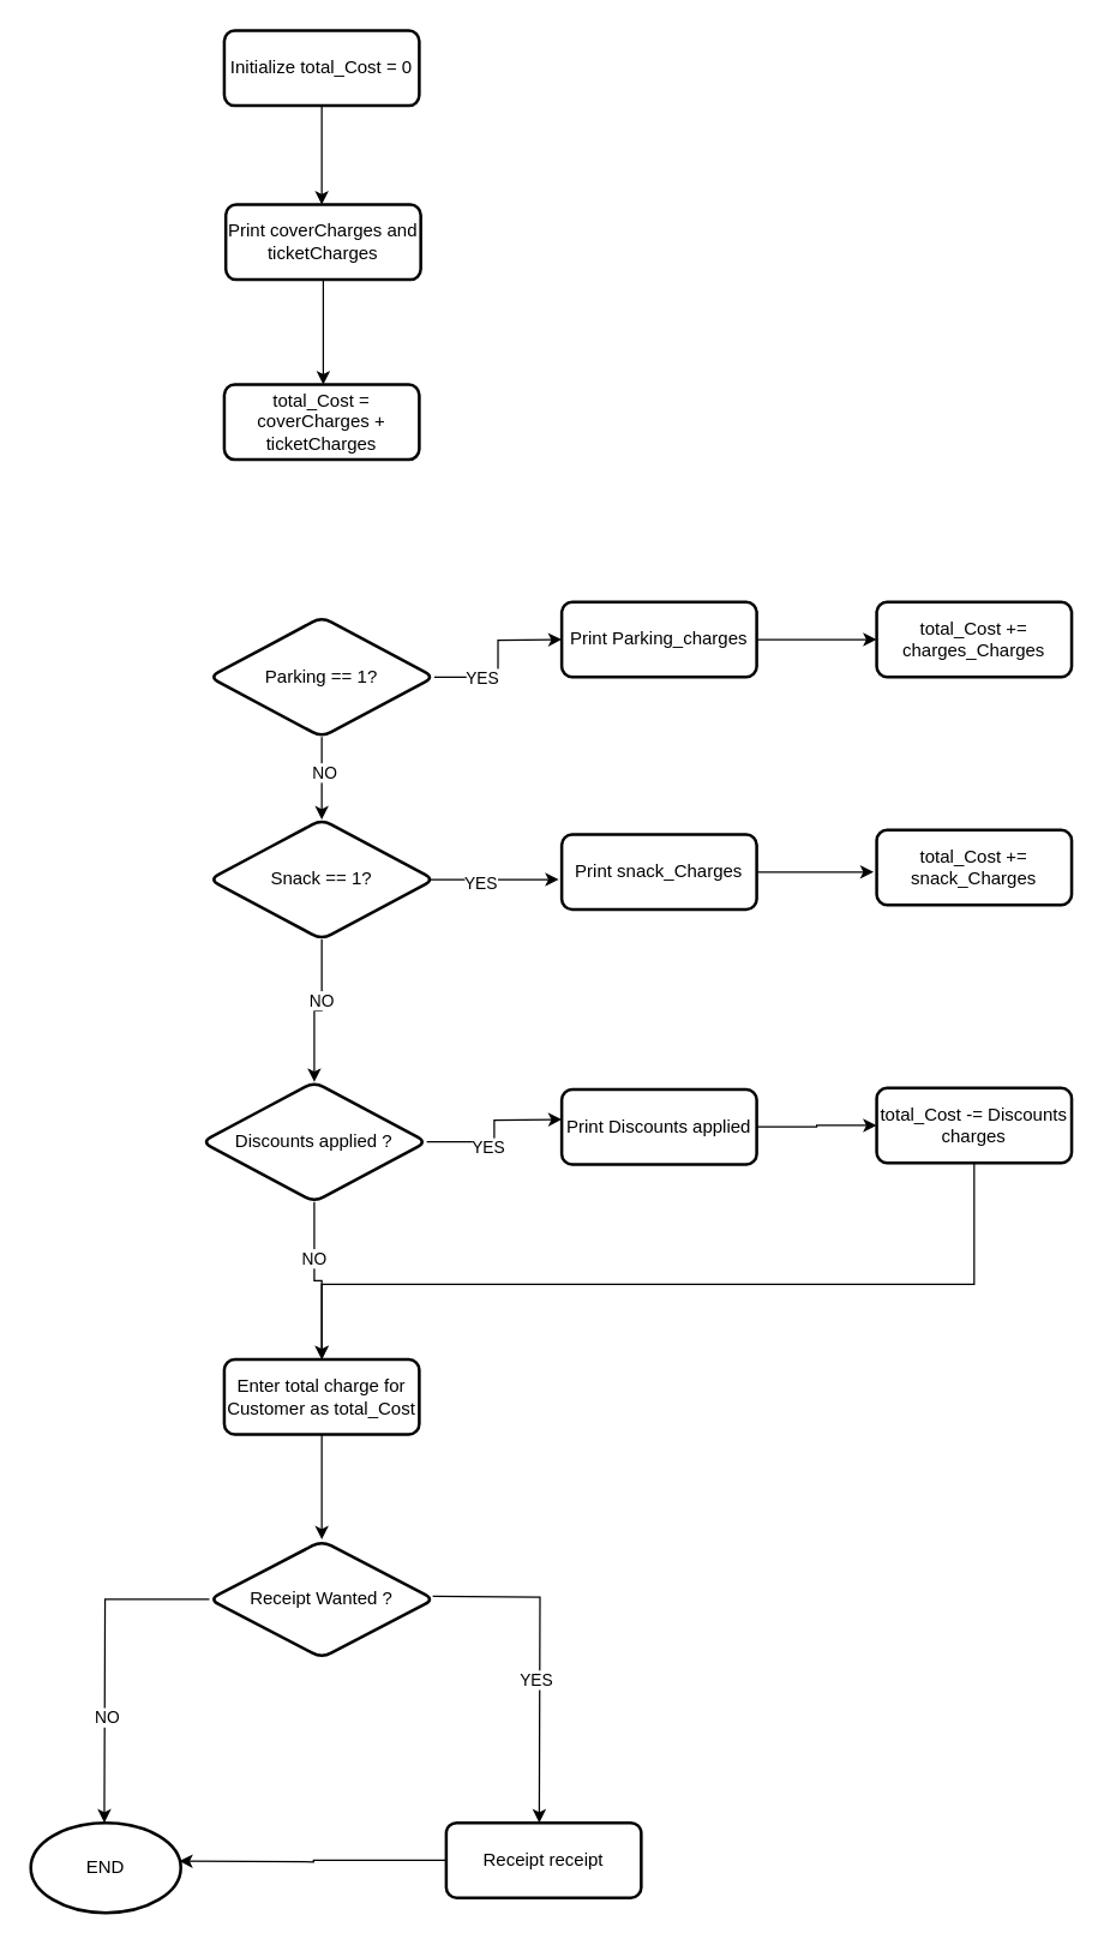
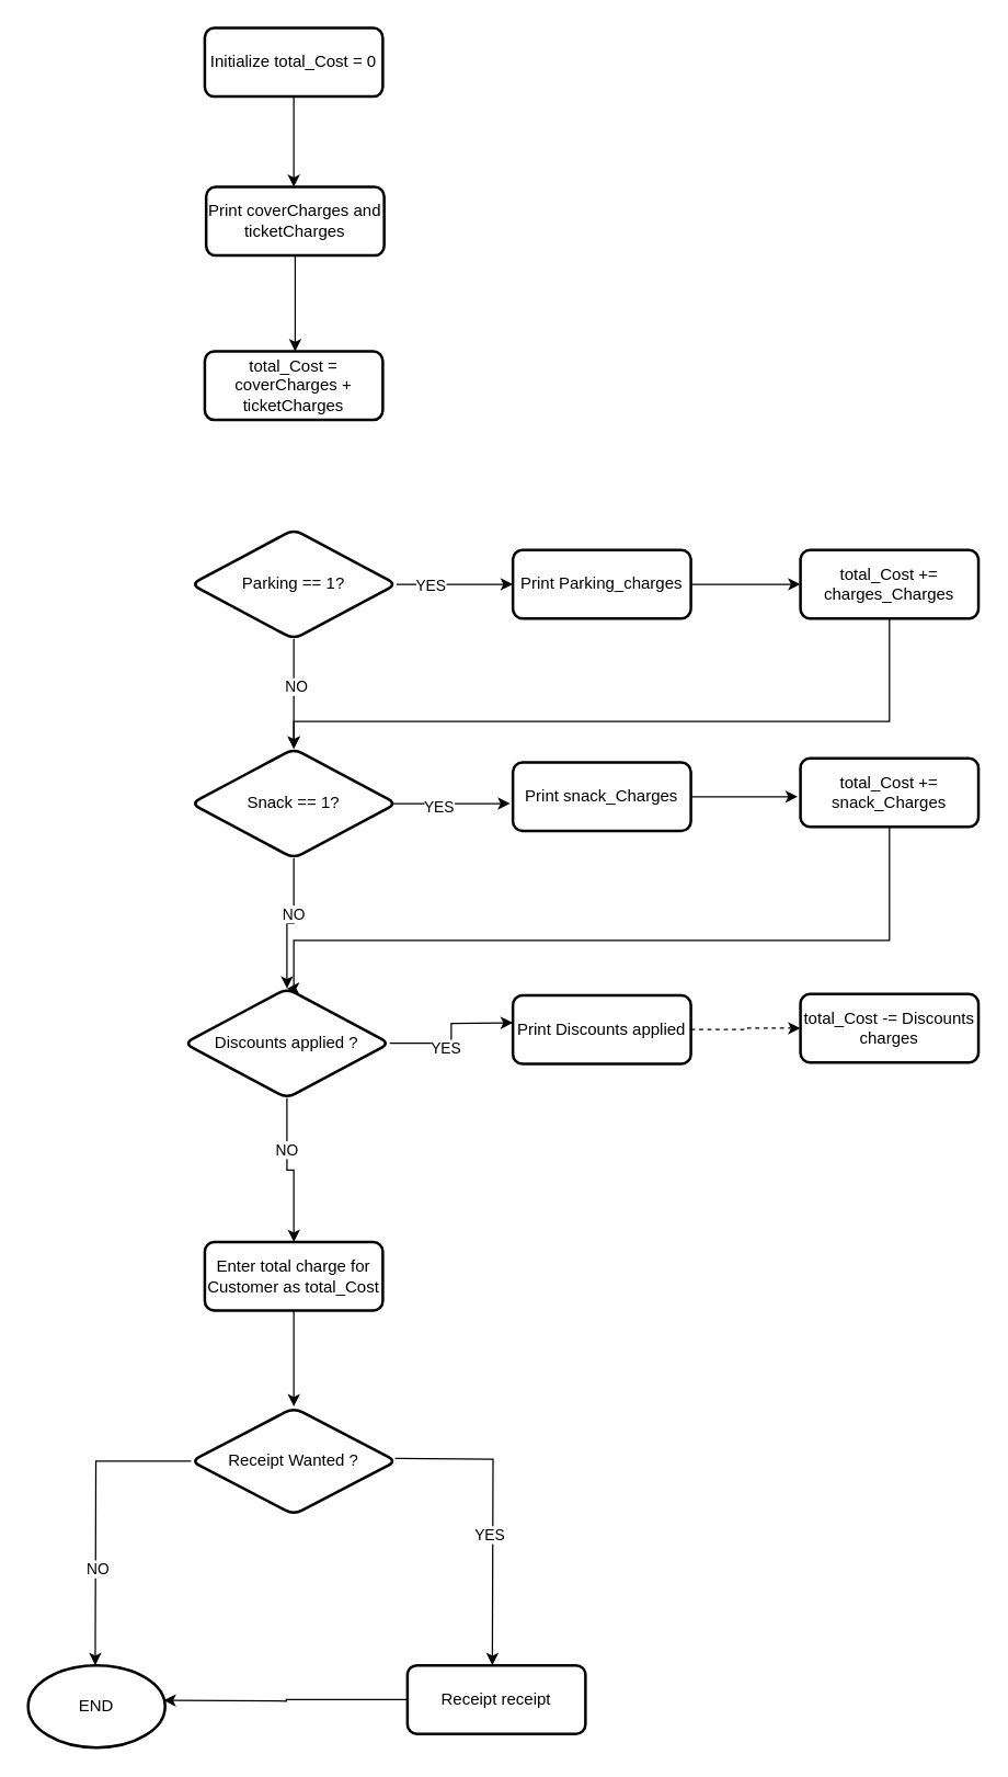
  <mxCell id="0" />
  <mxCell id="1" parent="0" />
  <mxCell id="2" style="edgeStyle=orthogonalEdgeStyle;rounded=0;orthogonalLoop=1;jettySize=auto;html=1;" parent="1" source="3" edge="1"><mxGeometry relative="1" as="geometry"><mxPoint x="214" y="136" as="targetPoint" /></mxGeometry></mxCell>
  <mxCell id="3" value="Initialize total_Cost = 0" style="rounded=1;whiteSpace=wrap;html=1;absoluteArcSize=1;arcSize=14;strokeWidth=2;" parent="1" vertex="1"><mxGeometry x="149" y="20" width="130" height="50" as="geometry" /></mxCell>
  <mxCell id="4" style="edgeStyle=orthogonalEdgeStyle;rounded=0;orthogonalLoop=1;jettySize=auto;html=1;" parent="1" source="5" edge="1"><mxGeometry relative="1" as="geometry"><mxPoint x="215" y="256" as="targetPoint" /></mxGeometry></mxCell>
  <mxCell id="5" value="Print coverCharges and ticketCharges" style="rounded=1;whiteSpace=wrap;html=1;absoluteArcSize=1;arcSize=14;strokeWidth=2;" parent="1" vertex="1"><mxGeometry x="150" y="136" width="130" height="50" as="geometry" /></mxCell>
  <mxCell id="6" value="total_Cost = coverCharges + ticketCharges" style="rounded=1;whiteSpace=wrap;html=1;absoluteArcSize=1;arcSize=14;strokeWidth=2;" vertex="1" parent="1"><mxGeometry x="149" y="256" width="130" height="50" as="geometry" /></mxCell>
  <mxCell id="7" style="edgeStyle=orthogonalEdgeStyle;rounded=0;orthogonalLoop=1;jettySize=auto;html=1;" edge="1" parent="1" source="11"><mxGeometry relative="1" as="geometry"><mxPoint x="214" y="546" as="targetPoint" /></mxGeometry></mxCell>
  <mxCell id="8" value="NO" style="edgeLabel;html=1;align=center;verticalAlign=middle;resizable=0;points=[];" vertex="1" connectable="0" parent="7"><mxGeometry x="-0.155" y="1" relative="1" as="geometry"><mxPoint as="offset" /></mxGeometry></mxCell>
  <mxCell id="9" style="edgeStyle=orthogonalEdgeStyle;rounded=0;orthogonalLoop=1;jettySize=auto;html=1;" edge="1" parent="1" source="11"><mxGeometry relative="1" as="geometry"><mxPoint x="374" y="426" as="targetPoint" /></mxGeometry></mxCell>
  <mxCell id="10" value="YES" style="edgeLabel;html=1;align=center;verticalAlign=middle;resizable=0;points=[];" vertex="1" connectable="0" parent="9"><mxGeometry x="-0.438" relative="1" as="geometry"><mxPoint as="offset" /></mxGeometry></mxCell>
- <mxCell id="11" value="Parking == 1?" style="rhombus;whiteSpace=wrap;html=1;rounded=1;arcSize=14;strokeWidth=2;" vertex="1" parent="1"><mxGeometry x="139" y="411" width="150" height="80" as="geometry" /></mxCell>
+ <mxCell id="11" value="Parking == 1?" style="rhombus;whiteSpace=wrap;html=1;rounded=1;arcSize=14;strokeWidth=2;" vertex="1" parent="1"><mxGeometry x="139" y="386" width="150" height="80" as="geometry" /></mxCell>
  <mxCell id="12" style="edgeStyle=orthogonalEdgeStyle;rounded=0;orthogonalLoop=1;jettySize=auto;html=1;entryX=0.5;entryY=0;entryDx=0;entryDy=0;" edge="1" parent="1" source="16" target="21"><mxGeometry relative="1" as="geometry" /></mxCell>
  <mxCell id="13" value="NO" style="edgeLabel;html=1;align=center;verticalAlign=middle;resizable=0;points=[];" vertex="1" connectable="0" parent="12"><mxGeometry x="-0.196" y="-1" relative="1" as="geometry"><mxPoint as="offset" /></mxGeometry></mxCell>
  <mxCell id="14" style="edgeStyle=orthogonalEdgeStyle;rounded=0;orthogonalLoop=1;jettySize=auto;html=1;entryX=0.154;entryY=0.6;entryDx=0;entryDy=0;entryPerimeter=0;" edge="1" parent="1"><mxGeometry relative="1" as="geometry"><mxPoint x="372.02" y="586" as="targetPoint" /><mxPoint x="267" y="586" as="sourcePoint" /></mxGeometry></mxCell>
  <mxCell id="15" value="YES" style="edgeLabel;html=1;align=center;verticalAlign=middle;resizable=0;points=[];" vertex="1" connectable="0" parent="14"><mxGeometry x="-0.014" y="-5" relative="1" as="geometry"><mxPoint y="-3" as="offset" /></mxGeometry></mxCell>
  <mxCell id="16" value="Snack == 1?" style="rhombus;whiteSpace=wrap;html=1;rounded=1;arcSize=14;strokeWidth=2;" vertex="1" parent="1"><mxGeometry x="139" y="546" width="150" height="80" as="geometry" /></mxCell>
  <mxCell id="17" style="edgeStyle=orthogonalEdgeStyle;rounded=0;orthogonalLoop=1;jettySize=auto;html=1;" edge="1" parent="1" source="21"><mxGeometry relative="1" as="geometry"><mxPoint x="374" y="746" as="targetPoint" /></mxGeometry></mxCell>
  <mxCell id="18" value="YES" style="edgeLabel;html=1;align=center;verticalAlign=middle;resizable=0;points=[];" vertex="1" connectable="0" parent="17"><mxGeometry x="-0.238" y="-3" relative="1" as="geometry"><mxPoint as="offset" /></mxGeometry></mxCell>
  <mxCell id="19" style="edgeStyle=orthogonalEdgeStyle;rounded=0;orthogonalLoop=1;jettySize=auto;html=1;entryX=0.5;entryY=0;entryDx=0;entryDy=0;" edge="1" parent="1" source="21" target="35"><mxGeometry relative="1" as="geometry" /></mxCell>
  <mxCell id="20" value="NO" style="edgeLabel;html=1;align=center;verticalAlign=middle;resizable=0;points=[];" vertex="1" connectable="0" parent="19"><mxGeometry x="-0.333" y="-1" relative="1" as="geometry"><mxPoint as="offset" /></mxGeometry></mxCell>
  <mxCell id="21" value="Discounts applied ?" style="rhombus;whiteSpace=wrap;html=1;rounded=1;arcSize=14;strokeWidth=2;" vertex="1" parent="1"><mxGeometry x="134" y="721" width="150" height="80" as="geometry" /></mxCell>
  <mxCell id="22" style="edgeStyle=orthogonalEdgeStyle;rounded=0;orthogonalLoop=1;jettySize=auto;html=1;" edge="1" parent="1" source="23"><mxGeometry relative="1" as="geometry"><mxPoint x="584" y="426" as="targetPoint" /></mxGeometry></mxCell>
  <mxCell id="23" value="Print Parking_charges" style="rounded=1;whiteSpace=wrap;html=1;absoluteArcSize=1;arcSize=14;strokeWidth=2;" vertex="1" parent="1"><mxGeometry x="374" y="401" width="130" height="50" as="geometry" /></mxCell>
+ <mxCell id="24" style="edgeStyle=orthogonalEdgeStyle;rounded=0;orthogonalLoop=1;jettySize=auto;html=1;entryX=0.5;entryY=0;entryDx=0;entryDy=0;" edge="1" parent="1" source="25" target="16"><mxGeometry relative="1" as="geometry"><Array as="points"><mxPoint x="649" y="526" /><mxPoint x="214" y="526" /></Array></mxGeometry></mxCell>
  <mxCell id="25" value="total_Cost += charges_Charges" style="rounded=1;whiteSpace=wrap;html=1;absoluteArcSize=1;arcSize=14;strokeWidth=2;" vertex="1" parent="1"><mxGeometry x="584" y="401" width="130" height="50" as="geometry" /></mxCell>
  <mxCell id="26" style="edgeStyle=orthogonalEdgeStyle;rounded=0;orthogonalLoop=1;jettySize=auto;html=1;entryX=0.077;entryY=0.56;entryDx=0;entryDy=0;entryPerimeter=0;" edge="1" parent="1"><mxGeometry relative="1" as="geometry"><mxPoint x="582.01" y="581" as="targetPoint" /><mxPoint x="492" y="581" as="sourcePoint" /></mxGeometry></mxCell>
  <mxCell id="27" value="Print snack_Charges" style="rounded=1;whiteSpace=wrap;html=1;absoluteArcSize=1;arcSize=14;strokeWidth=2;" vertex="1" parent="1"><mxGeometry x="374" y="556" width="130" height="50" as="geometry" /></mxCell>
+ <mxCell id="28" style="edgeStyle=orthogonalEdgeStyle;rounded=0;orthogonalLoop=1;jettySize=auto;html=1;entryX=0.5;entryY=0;entryDx=0;entryDy=0;" edge="1" parent="1" source="29" target="21"><mxGeometry relative="1" as="geometry"><mxPoint x="214" y="686" as="targetPoint" /><Array as="points"><mxPoint x="649" y="686" /><mxPoint x="214" y="686" /></Array></mxGeometry></mxCell>
  <mxCell id="29" value="total_Cost += snack_Charges" style="rounded=1;whiteSpace=wrap;html=1;absoluteArcSize=1;arcSize=14;strokeWidth=2;" vertex="1" parent="1"><mxGeometry x="584" y="553" width="130" height="50" as="geometry" /></mxCell>
- <mxCell id="30" value="" style="edgeStyle=orthogonalEdgeStyle;rounded=0;orthogonalLoop=1;jettySize=auto;html=1;" edge="1" parent="1" source="31" target="33"><mxGeometry relative="1" as="geometry" /></mxCell>
+ <mxCell id="30" value="" style="edgeStyle=orthogonalEdgeStyle;rounded=0;orthogonalLoop=1;jettySize=auto;html=1;dashed=1;" edge="1" parent="1" source="31" target="33"><mxGeometry relative="1" as="geometry" /></mxCell>
  <mxCell id="31" value="Print Discounts applied" style="rounded=1;whiteSpace=wrap;html=1;absoluteArcSize=1;arcSize=14;strokeWidth=2;" vertex="1" parent="1"><mxGeometry x="374" y="726" width="130" height="50" as="geometry" /></mxCell>
- <mxCell id="32" style="edgeStyle=orthogonalEdgeStyle;rounded=0;orthogonalLoop=1;jettySize=auto;html=1;entryX=0.5;entryY=0;entryDx=0;entryDy=0;" edge="1" parent="1" source="33" target="35"><mxGeometry relative="1" as="geometry"><Array as="points"><mxPoint x="649" y="856" /><mxPoint x="214" y="856" /></Array></mxGeometry></mxCell>
  <mxCell id="33" value="total_Cost -= Discounts charges" style="rounded=1;whiteSpace=wrap;html=1;absoluteArcSize=1;arcSize=14;strokeWidth=2;" vertex="1" parent="1"><mxGeometry x="584" y="725" width="130" height="50" as="geometry" /></mxCell>
  <mxCell id="34" style="edgeStyle=orthogonalEdgeStyle;rounded=0;orthogonalLoop=1;jettySize=auto;html=1;" edge="1" parent="1" source="35"><mxGeometry relative="1" as="geometry"><mxPoint x="214" y="1026" as="targetPoint" /></mxGeometry></mxCell>
  <mxCell id="35" value="Enter total charge for Customer as total_Cost" style="rounded=1;whiteSpace=wrap;html=1;absoluteArcSize=1;arcSize=14;strokeWidth=2;" vertex="1" parent="1"><mxGeometry x="149" y="906" width="130" height="50" as="geometry" /></mxCell>
  <mxCell id="36" style="edgeStyle=orthogonalEdgeStyle;rounded=0;orthogonalLoop=1;jettySize=auto;html=1;" edge="1" parent="1" source="40"><mxGeometry relative="1" as="geometry"><mxPoint x="69" y="1215" as="targetPoint" /></mxGeometry></mxCell>
  <mxCell id="37" value="NO" style="edgeLabel;html=1;align=center;verticalAlign=middle;resizable=0;points=[];" vertex="1" connectable="0" parent="36"><mxGeometry x="0.354" y="1" relative="1" as="geometry"><mxPoint as="offset" /></mxGeometry></mxCell>
  <mxCell id="38" style="edgeStyle=orthogonalEdgeStyle;rounded=0;orthogonalLoop=1;jettySize=auto;html=1;" edge="1" parent="1"><mxGeometry relative="1" as="geometry"><mxPoint x="359" y="1215" as="targetPoint" /><mxPoint x="288" y="1064" as="sourcePoint" /></mxGeometry></mxCell>
  <mxCell id="39" value="YES" style="edgeLabel;html=1;align=center;verticalAlign=middle;resizable=0;points=[];" vertex="1" connectable="0" parent="38"><mxGeometry x="0.141" y="-3" relative="1" as="geometry"><mxPoint as="offset" /></mxGeometry></mxCell>
  <mxCell id="40" value="Receipt Wanted ?" style="rhombus;whiteSpace=wrap;html=1;rounded=1;arcSize=14;strokeWidth=2;" vertex="1" parent="1"><mxGeometry x="139" y="1027" width="150" height="78" as="geometry" /></mxCell>
  <mxCell id="41" value="Receipt receipt" style="rounded=1;whiteSpace=wrap;html=1;absoluteArcSize=1;arcSize=14;strokeWidth=2;" vertex="1" parent="1"><mxGeometry x="297" y="1215" width="130" height="50" as="geometry" /></mxCell>
  <mxCell id="42" value="END" style="strokeWidth=2;html=1;shape=mxgraph.flowchart.start_1;whiteSpace=wrap;" vertex="1" parent="1"><mxGeometry x="20" y="1215" width="100" height="60" as="geometry" /></mxCell>
  <mxCell id="43" style="edgeStyle=orthogonalEdgeStyle;rounded=0;orthogonalLoop=1;jettySize=auto;html=1;entryX=1.119;entryY=0.426;entryDx=0;entryDy=0;entryPerimeter=0;exitX=0;exitY=0.5;exitDx=0;exitDy=0;" edge="1" parent="1" source="41"><mxGeometry relative="1" as="geometry"><mxPoint x="285" y="1240.059" as="sourcePoint" /><mxPoint x="118.9" y="1240.56" as="targetPoint" /></mxGeometry></mxCell>
